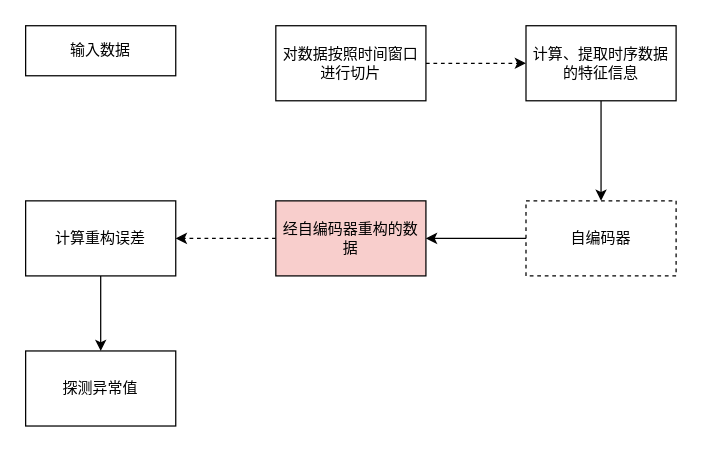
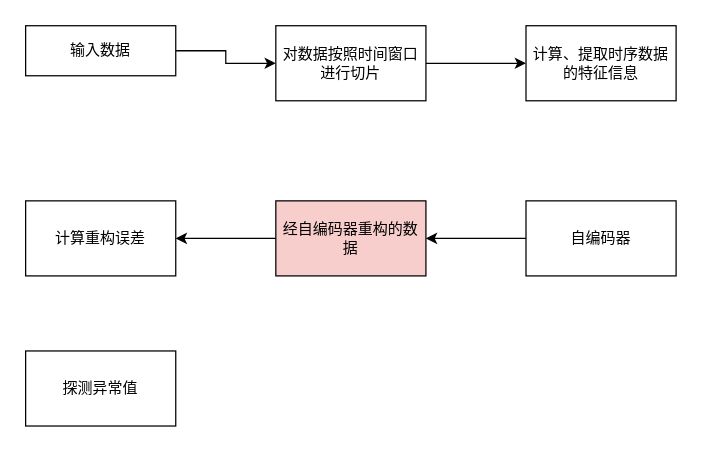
  <mxCell id="0" />
  <mxCell id="1" parent="0" />
+ <mxCell id="2" value="" style="edgeStyle=orthogonalEdgeStyle;rounded=0;orthogonalLoop=1;jettySize=auto;html=1;" edge="1" parent="1" source="3" target="5"><mxGeometry relative="1" as="geometry" /></mxCell>
  <mxCell id="3" value="输入数据" style="rounded=0;whiteSpace=wrap;html=1;" vertex="1" parent="1"><mxGeometry x="20" y="20" width="120" height="40" as="geometry" /></mxCell>
- <mxCell id="4" value="" style="edgeStyle=orthogonalEdgeStyle;rounded=0;orthogonalLoop=1;jettySize=auto;html=1;dashed=1;" edge="1" parent="1" source="5" target="7"><mxGeometry relative="1" as="geometry" /></mxCell>
+ <mxCell id="4" value="" style="edgeStyle=orthogonalEdgeStyle;rounded=0;orthogonalLoop=1;jettySize=auto;html=1;" edge="1" parent="1" source="5" target="7"><mxGeometry relative="1" as="geometry" /></mxCell>
  <mxCell id="5" value="对数据按照时间窗口进行切片" style="rounded=0;whiteSpace=wrap;html=1;" vertex="1" parent="1"><mxGeometry x="220" y="20" width="120" height="60" as="geometry" /></mxCell>
- <mxCell id="6" value="" style="edgeStyle=orthogonalEdgeStyle;rounded=0;orthogonalLoop=1;jettySize=auto;html=1;" edge="1" parent="1" source="7" target="9"><mxGeometry relative="1" as="geometry" /></mxCell>
  <mxCell id="7" value="计算、提取时序数据的特征信息" style="rounded=0;whiteSpace=wrap;html=1;" vertex="1" parent="1"><mxGeometry x="420" y="20" width="120" height="60" as="geometry" /></mxCell>
  <mxCell id="8" value="" style="edgeStyle=orthogonalEdgeStyle;rounded=0;orthogonalLoop=1;jettySize=auto;html=1;" edge="1" parent="1" source="9" target="11"><mxGeometry relative="1" as="geometry" /></mxCell>
- <mxCell id="9" value="自编码器" style="rounded=0;whiteSpace=wrap;html=1;dashed=1;" vertex="1" parent="1"><mxGeometry x="420" y="160" width="120" height="60" as="geometry" /></mxCell>
- <mxCell id="10" value="" style="edgeStyle=orthogonalEdgeStyle;rounded=0;orthogonalLoop=1;jettySize=auto;html=1;dashed=1;" edge="1" parent="1" source="11" target="13"><mxGeometry relative="1" as="geometry" /></mxCell>
+ <mxCell id="9" value="自编码器" style="rounded=0;whiteSpace=wrap;html=1;" vertex="1" parent="1"><mxGeometry x="420" y="160" width="120" height="60" as="geometry" /></mxCell>
+ <mxCell id="10" value="" style="edgeStyle=orthogonalEdgeStyle;rounded=0;orthogonalLoop=1;jettySize=auto;html=1;" edge="1" parent="1" source="11" target="13"><mxGeometry relative="1" as="geometry" /></mxCell>
  <mxCell id="11" value="经自编码器重构的数据" style="rounded=0;whiteSpace=wrap;html=1;fillColor=#f8cecc;" vertex="1" parent="1"><mxGeometry x="220" y="160" width="120" height="60" as="geometry" /></mxCell>
- <mxCell id="12" value="" style="edgeStyle=orthogonalEdgeStyle;rounded=0;orthogonalLoop=1;jettySize=auto;html=1;" edge="1" parent="1" source="13" target="14"><mxGeometry relative="1" as="geometry" /></mxCell>
  <mxCell id="13" value="计算重构误差" style="rounded=0;whiteSpace=wrap;html=1;" vertex="1" parent="1"><mxGeometry x="20" y="160" width="120" height="60" as="geometry" /></mxCell>
  <mxCell id="14" value="探测异常值" style="rounded=0;whiteSpace=wrap;html=1;" vertex="1" parent="1"><mxGeometry x="20" y="280" width="120" height="60" as="geometry" /></mxCell>
